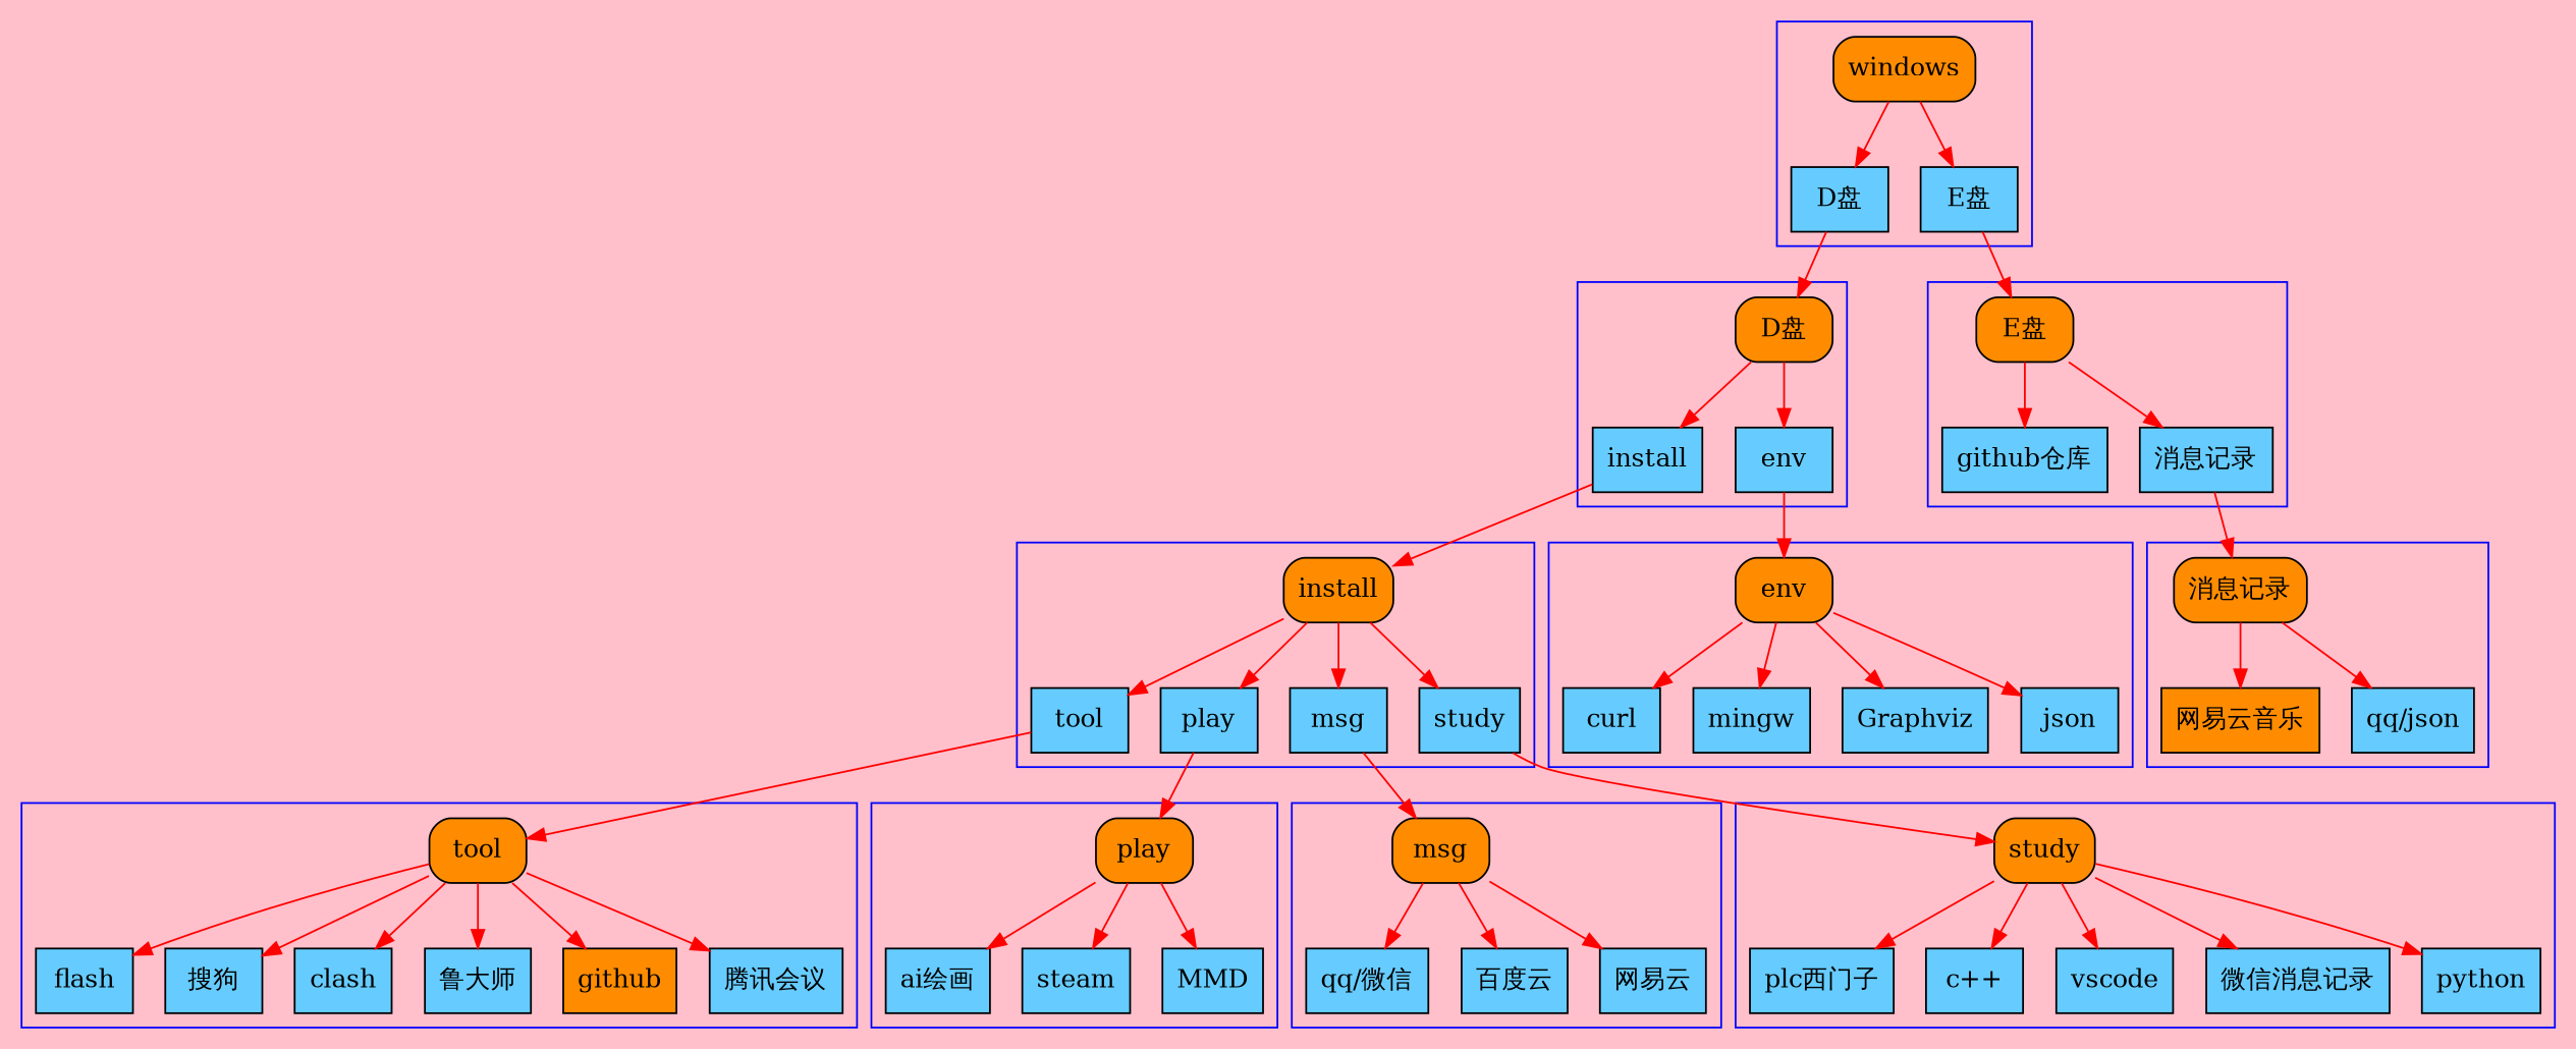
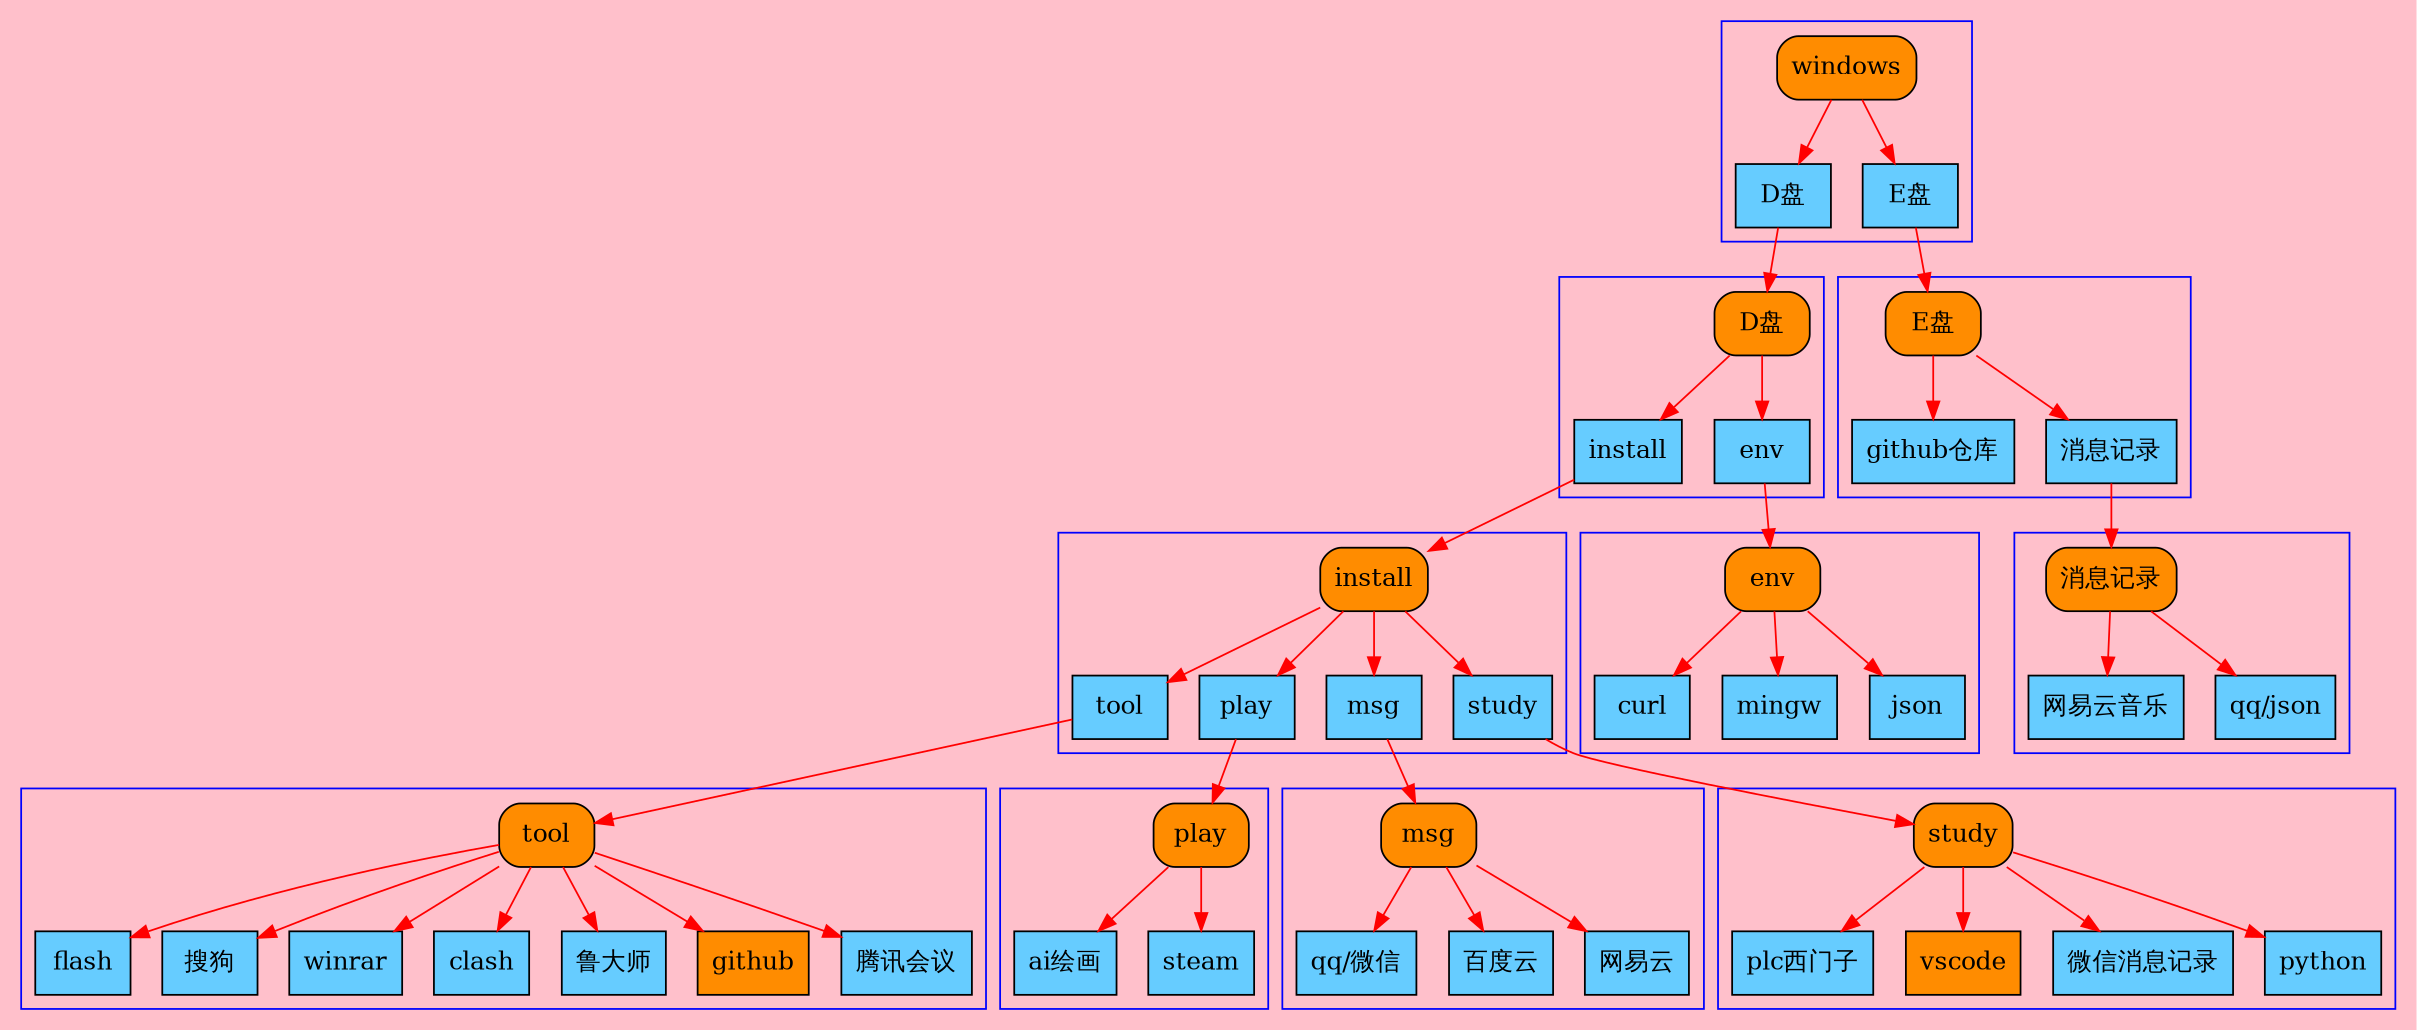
  digraph {
    bgcolor=pink
    node [fillcolor="#66CCff" shape=box style=filled]
    edge [color=red style=solid]
    n1 [fillcolor="#FF8C00" label="E盘" shape=Mrecord]
    n2 [label="github仓库"]
    n3 [label="消息记录"]
    n4 [fillcolor="#FF8C00" label=windows shape=Mrecord]
    n5 [label="D盘"]
    n6 [label="E盘"]
    n7 [fillcolor="#FF8C00" label="消息记录" shape=Mrecord]
-   n8 [fillcolor="#FF8C00" label="网易云音乐"]
+   n8 [label="网易云音乐"]
    n9 [label="qq/json"]
    n10 [fillcolor="#FF8C00" label="D盘" shape=Mrecord]
    n11 [label=install]
    n12 [label=env]
    n13 [fillcolor="#FF8C00" label=env shape=Mrecord]
    n14 [label=curl]
    n15 [label=mingw]
-   n16 [label=Graphviz]
    n17 [label=json]
    n18 [fillcolor="#FF8C00" label=install shape=Mrecord]
    n19 [label=tool]
    n20 [label=play]
    n21 [label=msg]
    n22 [label=study]
    n23 [fillcolor="#FF8C00" label=tool shape=Mrecord]
    n24 [label=flash]
    n25 [label="搜狗"]
+   n26 [label=winrar]
    n27 [label=clash]
    n28 [label="鲁大师"]
    n29 [fillcolor="#FF8C00" label=github]
    n30 [label="腾讯会议"]
    n31 [fillcolor="#FF8C00" label=play shape=Mrecord]
    n32 [label="ai绘画"]
    n33 [label=steam]
-   n34 [label=MMD]
    n35 [fillcolor="#FF8C00" label=msg shape=Mrecord]
    n36 [label="qq/微信"]
    n37 [label="百度云"]
    n38 [label="网易云"]
    n39 [fillcolor="#FF8C00" label=study shape=Mrecord]
    n40 [label="plc西门子"]
-   n41 [label="c++"]
-   n42 [label=vscode]
+   n42 [fillcolor="#FF8C00" label=vscode]
    n43 [label="微信消息记录"]
    n44 [label=python]
    subgraph cluster_1 {
      color=blue
      n1
      n2
      n3
    }
    subgraph cluster_2 {
      color=blue
      n4
      n5
      n6
    }
    subgraph cluster_3 {
      color=blue
      n7
      n8
      n9
    }
    subgraph cluster_4 {
      color=blue
      n10
      n11
      n12
    }
    subgraph cluster_5 {
      color=blue
      n13
      n14
      n15
-     n16
      n17
    }
    subgraph cluster_6 {
      color=blue
      n18
      n19
      n20
      n21
      n22
    }
    subgraph cluster_7 {
      color=blue
      n23
      n24
      n25
+     n26
      n27
      n28
      n29
      n30
    }
    subgraph cluster_8 {
      color=blue
      n31
      n32
      n33
-     n34
    }
    subgraph cluster_9 {
      color=blue
      n35
      n36
      n37
      n38
    }
    subgraph cluster_10 {
      color=blue
      n39
      n40
-     n41
      n42
      n43
      n44
    }
    n1 -> n2
    n1 -> n3
    n3 -> n7
    n4 -> n5
    n4 -> n6
    n5 -> n10
    n6 -> n1
    n7 -> n8
    n7 -> n9
    n10 -> n11
    n10 -> n12
    n11 -> n18
    n12 -> n13
    n13 -> n14
    n13 -> n15
-   n13 -> n16
    n13 -> n17
    n18 -> n19
    n18 -> n20
    n18 -> n21
    n18 -> n22
    n19 -> n23
    n20 -> n31
    n21 -> n35
    n22 -> n39
    n23 -> n24
    n23 -> n25
+   n23 -> n26
    n23 -> n27
    n23 -> n28
    n23 -> n29
    n23 -> n30
    n31 -> n32
    n31 -> n33
-   n31 -> n34
    n35 -> n36
    n35 -> n37
    n35 -> n38
    n39 -> n40
-   n39 -> n41
    n39 -> n42
    n39 -> n43
    n39 -> n44
  }
